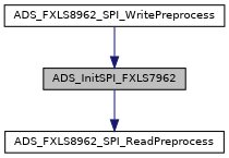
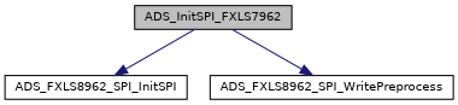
  digraph {
    rankdir=TB
    node [color=black fillcolor=white fontname=Helvetica fontsize=10 shape=record style=filled]
    edge [color=midnightblue fontname=Helvetica fontsize=10 labelfontname=Helvetica labelfontsize=10 style=solid]
    n1 [fillcolor=grey75 fontcolor=black height=0.2 label=ADS_InitSPI_FXLS7962 width=0.4]
-   n2 [height=0.2 label=ADS_FXLS8962_SPI_ReadPreprocess width=0.4]
+   n2 [height=0.2 label=ADS_FXLS8962_SPI_InitSPI width=0.4]
    n3 [height=0.2 label=ADS_FXLS8962_SPI_WritePreprocess width=0.4]
    n1 -> n2
-   n3 -> n1
+   n1 -> n3
  }
